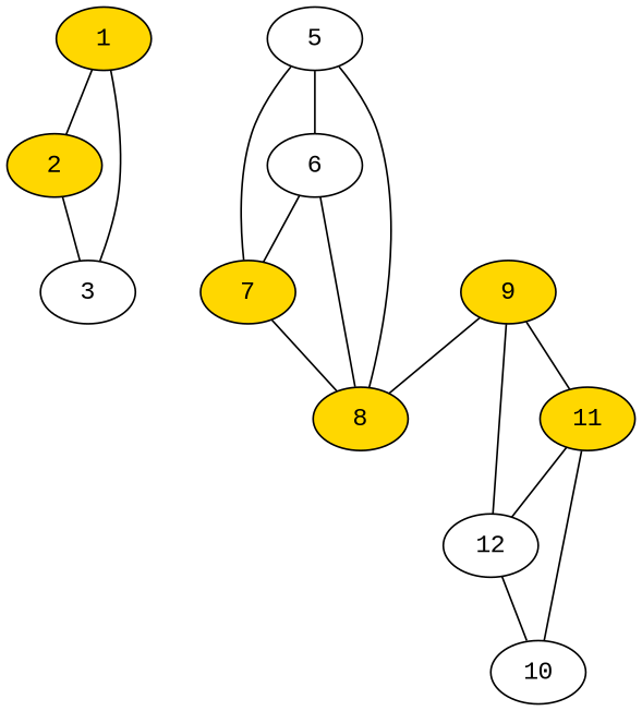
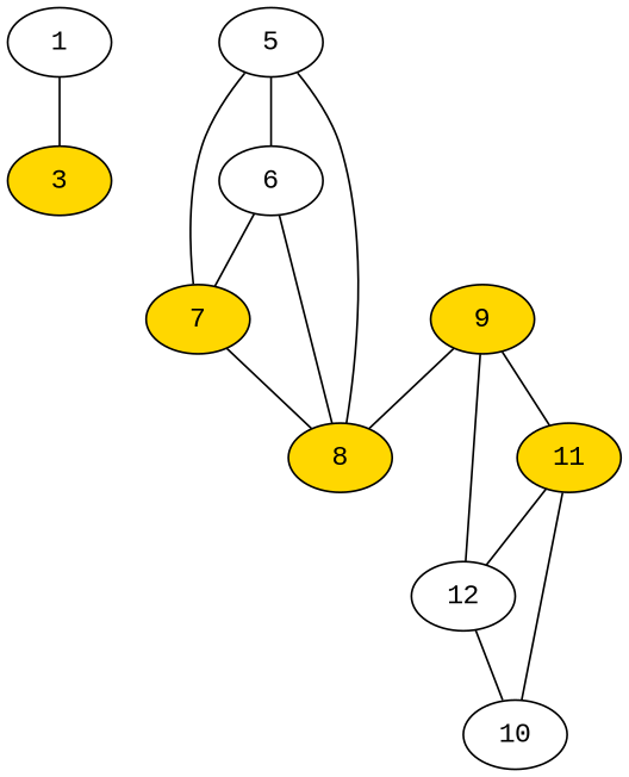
  graph {
    fontname="Liberation Mono"
    node [fillcolor=gold fontname="Liberation Mono" style=filled]
    edge [fontname="Liberation Mono"]
-   1
-   2
-   3 [fillcolor=white]
+   1 [fillcolor=white]
+   3
    5 [fillcolor=white]
    6 [fillcolor=white]
    7
    8
    9
    11
    10 [fillcolor=white]
    12 [fillcolor=white]
-   1 -- 2
    1 -- 3
-   2 -- 3
    5 -- 6
    5 -- 7
    6 -- 7
    7 -- 8
    8 -- 5
    8 -- 6
    9 -- 8
    9 -- 11
    11 -- 12
    10 -- 11
    12 -- 9
    12 -- 10
  }
